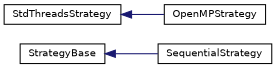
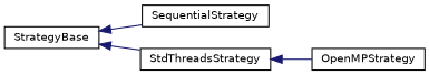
  digraph {
    rankdir=LR
    node [color=black fillcolor=white fontname=Helvetica fontsize=10 shape=record style=filled]
    edge [color=midnightblue dir=back fontname=Helvetica fontsize=10 labelfontname=Helvetica labelfontsize=10 style=solid]
    n1 [height=0.2 label=StrategyBase width=0.4]
    n2 [height=0.2 label=SequentialStrategy width=0.4]
    n3 [height=0.2 label=StdThreadsStrategy width=0.4]
    n4 [height=0.2 label=OpenMPStrategy width=0.4]
    n1 -> n2
+   n1 -> n3
    n3 -> n4
  }
